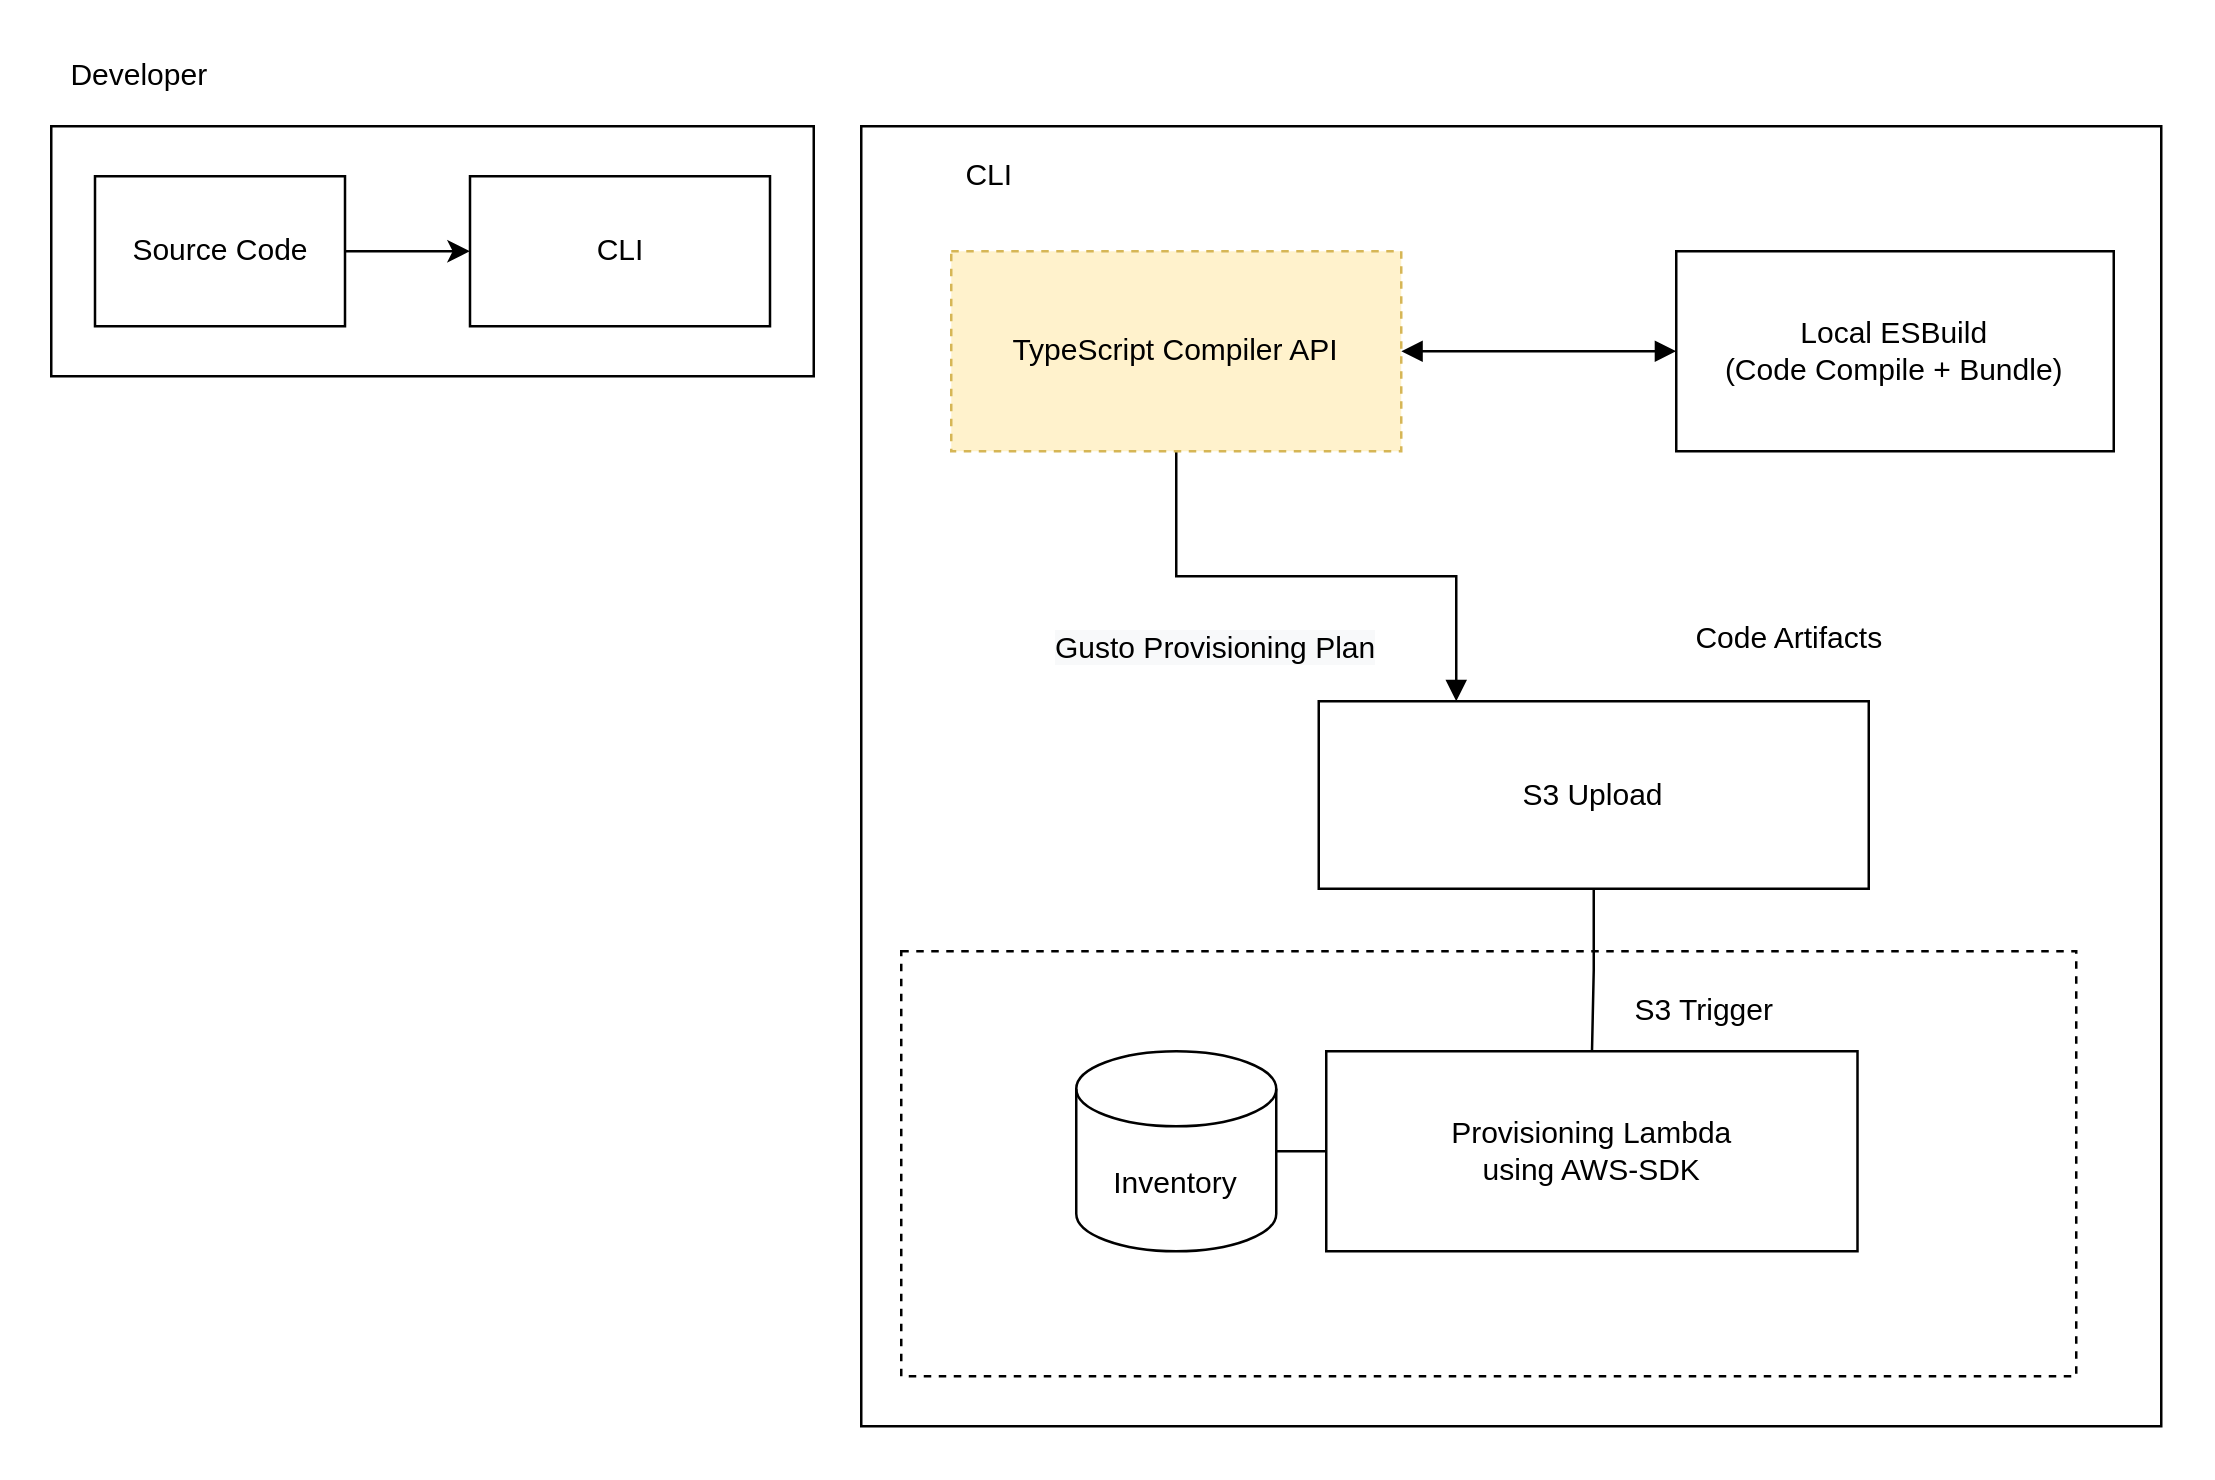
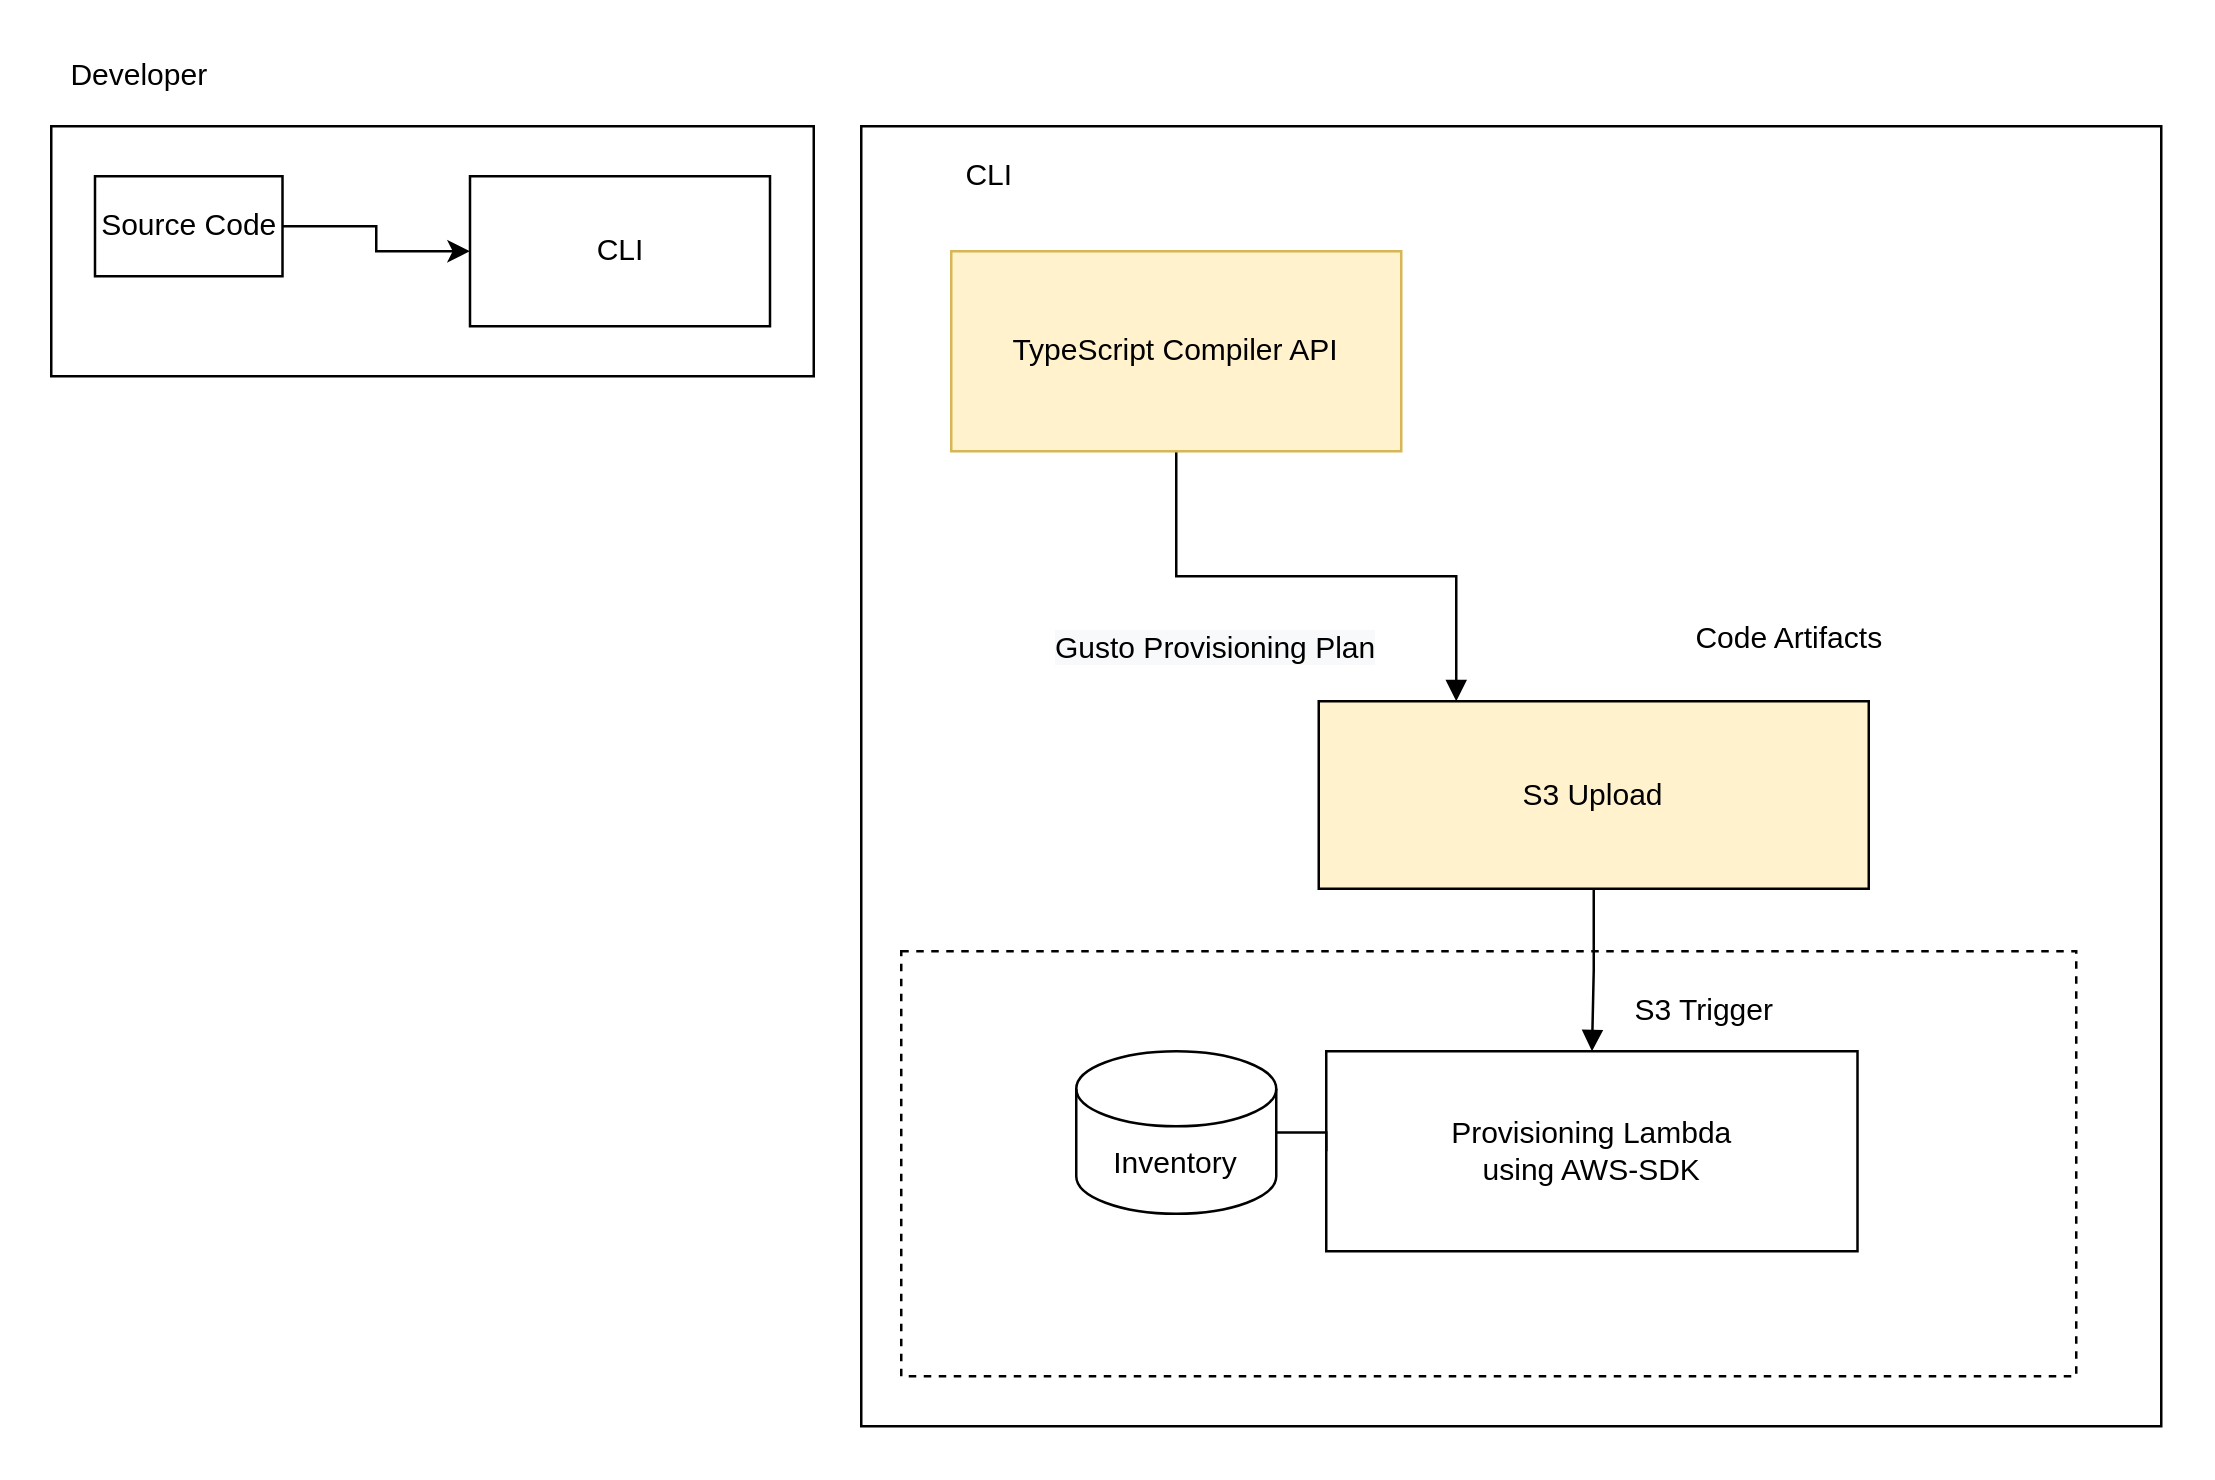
  <mxCell id="0" />
  <mxCell id="1" parent="0" />
  <mxCell id="2" value="" style="whiteSpace=wrap;html=1;aspect=fixed;" parent="1" vertex="1"><mxGeometry x="344" y="50" width="520" height="520" as="geometry" /></mxCell>
  <mxCell id="3" value="" style="rounded=0;whiteSpace=wrap;html=1;fillColor=none;dashed=1;" parent="1" vertex="1"><mxGeometry x="360" y="380" width="470" height="170" as="geometry" /></mxCell>
  <mxCell id="4" value="" style="rounded=0;whiteSpace=wrap;html=1;" parent="1" vertex="1"><mxGeometry x="20" y="50" width="305" height="100" as="geometry" /></mxCell>
  <mxCell id="5" value="CLI" style="rounded=0;whiteSpace=wrap;html=1;" parent="1" vertex="1"><mxGeometry x="187.5" y="70" width="120" height="60" as="geometry" /></mxCell>
  <mxCell id="6" style="edgeStyle=orthogonalEdgeStyle;rounded=0;orthogonalLoop=1;jettySize=auto;html=1;entryX=0;entryY=0.5;entryDx=0;entryDy=0;" parent="1" source="7" target="5" edge="1"><mxGeometry relative="1" as="geometry" /></mxCell>
- <mxCell id="7" value="Source Code" style="rounded=0;whiteSpace=wrap;html=1;" parent="1" vertex="1"><mxGeometry x="37.5" y="70" width="100" height="60" as="geometry" /></mxCell>
+ <mxCell id="7" value="Source Code" style="rounded=0;whiteSpace=wrap;html=1;" parent="1" vertex="1"><mxGeometry x="37.5" y="70" width="75" height="40" as="geometry" /></mxCell>
  <mxCell id="8" value="Developer" style="text;html=1;align=center;verticalAlign=middle;resizable=0;points=[];autosize=1;strokeColor=none;fillColor=none;" parent="1" vertex="1"><mxGeometry x="20" y="20" width="70" height="20" as="geometry" /></mxCell>
- <mxCell id="9" value="Local ESBuild&lt;br&gt;(Code Compile + Bundle)" style="rounded=0;whiteSpace=wrap;html=1;" parent="1" vertex="1"><mxGeometry x="670" y="100" width="175" height="80" as="geometry" /></mxCell>
- <mxCell id="10" style="edgeStyle=orthogonalEdgeStyle;rounded=0;orthogonalLoop=1;jettySize=auto;html=1;startArrow=none;startFill=0;endArrow=none;endFill=1;" parent="1" source="11" target="17" edge="1"><mxGeometry relative="1" as="geometry" /></mxCell>
- <mxCell id="11" value="S3 Upload" style="rounded=0;whiteSpace=wrap;html=1;" parent="1" vertex="1"><mxGeometry x="527" y="280" width="220" height="75" as="geometry" /></mxCell>
+ <mxCell id="10" style="edgeStyle=orthogonalEdgeStyle;rounded=0;orthogonalLoop=1;jettySize=auto;html=1;startArrow=none;startFill=0;endArrow=block;endFill=1;" parent="1" source="11" target="17" edge="1"><mxGeometry relative="1" as="geometry" /></mxCell>
+ <mxCell id="11" value="S3 Upload" style="rounded=0;whiteSpace=wrap;html=1;fillColor=#fff2cc;" parent="1" vertex="1"><mxGeometry x="527" y="280" width="220" height="75" as="geometry" /></mxCell>
  <mxCell id="12" value="Code Artifacts" style="text;html=1;align=center;verticalAlign=middle;resizable=0;points=[];autosize=1;strokeColor=none;fillColor=none;" parent="1" vertex="1"><mxGeometry x="670" y="245" width="90" height="20" as="geometry" /></mxCell>
  <mxCell id="13" style="edgeStyle=orthogonalEdgeStyle;rounded=0;orthogonalLoop=1;jettySize=auto;html=1;startArrow=none;startFill=0;endArrow=block;endFill=1;entryX=0.25;entryY=0;entryDx=0;entryDy=0;" parent="1" source="15" target="11" edge="1"><mxGeometry relative="1" as="geometry"><mxPoint x="500" y="240" as="targetPoint" /></mxGeometry></mxCell>
- <mxCell id="14" style="edgeStyle=orthogonalEdgeStyle;rounded=0;orthogonalLoop=1;jettySize=auto;html=1;startArrow=block;startFill=1;endArrow=block;endFill=1;" parent="1" source="15" target="9" edge="1"><mxGeometry relative="1" as="geometry" /></mxCell>
- <mxCell id="15" value="TypeScript Compiler API" style="rounded=0;whiteSpace=wrap;html=1;fillColor=#fff2cc;strokeColor=#d6b656;dashed=1;" parent="1" vertex="1"><mxGeometry x="380" y="100" width="180" height="80" as="geometry" /></mxCell>
+ <mxCell id="15" value="TypeScript Compiler API" style="rounded=0;whiteSpace=wrap;html=1;fillColor=#fff2cc;strokeColor=#d6b656;" parent="1" vertex="1"><mxGeometry x="380" y="100" width="180" height="80" as="geometry" /></mxCell>
  <mxCell id="16" value="&lt;span style=&quot;color: rgb(0 , 0 , 0) ; font-family: &amp;#34;helvetica&amp;#34; ; font-size: 12px ; font-style: normal ; font-weight: 400 ; letter-spacing: normal ; text-align: center ; text-indent: 0px ; text-transform: none ; word-spacing: 0px ; background-color: rgb(248 , 249 , 250) ; display: inline ; float: none&quot;&gt;Gusto Provisioning Plan&lt;/span&gt;" style="text;whiteSpace=wrap;html=1;" parent="1" vertex="1"><mxGeometry x="420" y="245" width="140" height="45" as="geometry" /></mxCell>
  <mxCell id="17" value="&lt;span style=&quot;font-family: &amp;#34;helvetica&amp;#34;&quot;&gt;Provisioning Lambda&lt;br&gt;using AWS-SDK&lt;br&gt;&lt;/span&gt;" style="rounded=0;whiteSpace=wrap;html=1;" parent="1" vertex="1"><mxGeometry x="530" y="420" width="212.5" height="80" as="geometry" /></mxCell>
  <mxCell id="18" value="S3 Trigger" style="text;html=1;align=center;verticalAlign=middle;resizable=0;points=[];autosize=1;strokeColor=none;fillColor=none;" parent="1" vertex="1"><mxGeometry x="646.25" y="394" width="70" height="20" as="geometry" /></mxCell>
  <mxCell id="19" style="edgeStyle=orthogonalEdgeStyle;rounded=0;orthogonalLoop=1;jettySize=auto;html=1;entryX=0;entryY=0.5;entryDx=0;entryDy=0;startArrow=none;startFill=0;endArrow=none;endFill=0;" parent="1" source="20" target="17" edge="1"><mxGeometry relative="1" as="geometry" /></mxCell>
- <mxCell id="20" value="Inventory" style="shape=cylinder3;whiteSpace=wrap;html=1;boundedLbl=1;backgroundOutline=1;size=15;" parent="1" vertex="1"><mxGeometry x="430" y="420" width="80" height="80" as="geometry" /></mxCell>
+ <mxCell id="20" value="Inventory" style="shape=cylinder3;whiteSpace=wrap;html=1;boundedLbl=1;backgroundOutline=1;size=15;" parent="1" vertex="1"><mxGeometry x="430" y="420" width="80" height="65" as="geometry" /></mxCell>
  <mxCell id="21" value="CLI" style="text;html=1;align=center;verticalAlign=middle;resizable=0;points=[];autosize=1;strokeColor=none;fillColor=none;" parent="1" vertex="1"><mxGeometry x="380" y="60" width="30" height="20" as="geometry" /></mxCell>
